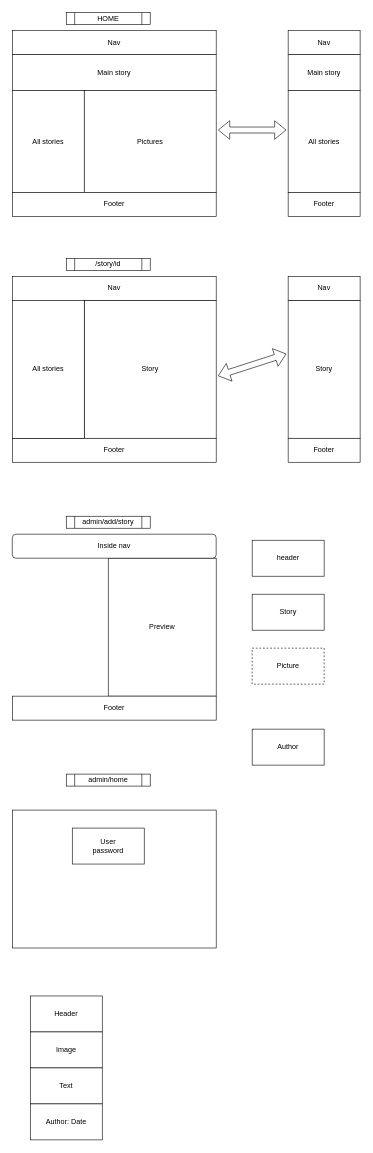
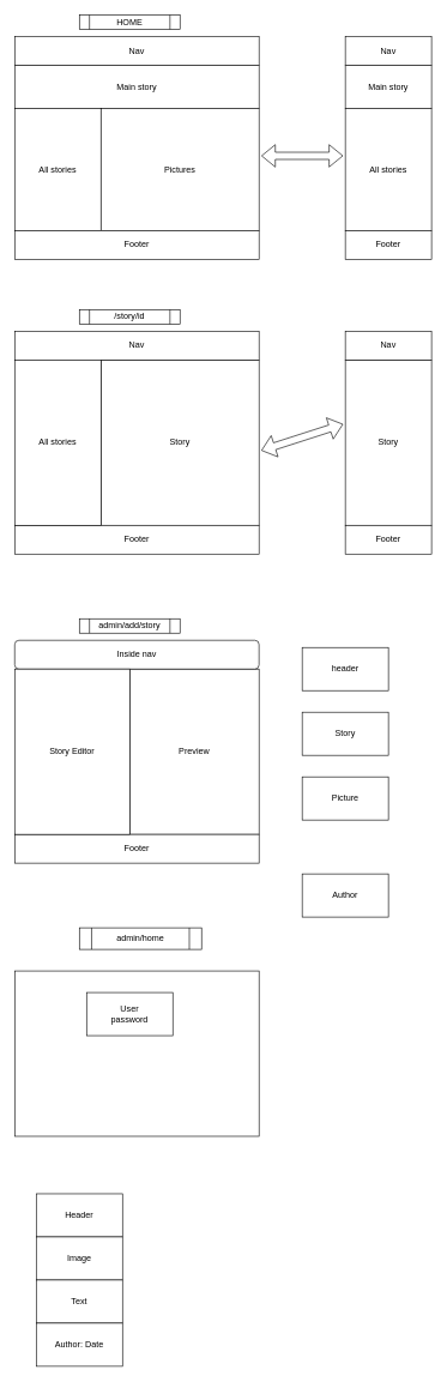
  <mxCell id="0" />
  <mxCell id="1" parent="0" />
  <mxCell id="2" value="Main story" style="rounded=0;whiteSpace=wrap;html=1;" parent="1" vertex="1"><mxGeometry x="20" y="90" width="340" height="60" as="geometry" /></mxCell>
  <mxCell id="3" value="All stories" style="rounded=0;whiteSpace=wrap;html=1;" parent="1" vertex="1"><mxGeometry x="20" y="150" width="120" height="170" as="geometry" /></mxCell>
  <mxCell id="4" value="Pictures" style="rounded=0;whiteSpace=wrap;html=1;" parent="1" vertex="1"><mxGeometry x="140" y="150" width="220" height="170" as="geometry" /></mxCell>
  <mxCell id="5" value="Nav" style="rounded=0;whiteSpace=wrap;html=1;" parent="1" vertex="1"><mxGeometry x="20" y="50" width="340" height="40" as="geometry" /></mxCell>
  <mxCell id="6" value="Footer" style="rounded=0;whiteSpace=wrap;html=1;" parent="1" vertex="1"><mxGeometry x="20" y="320" width="340" height="40" as="geometry" /></mxCell>
  <mxCell id="7" value="Main story" style="rounded=0;whiteSpace=wrap;html=1;" parent="1" vertex="1"><mxGeometry x="480" y="90" width="120" height="60" as="geometry" /></mxCell>
  <mxCell id="8" value="All stories" style="rounded=0;whiteSpace=wrap;html=1;" parent="1" vertex="1"><mxGeometry x="480" y="150" width="120" height="170" as="geometry" /></mxCell>
  <mxCell id="9" value="Nav" style="rounded=0;whiteSpace=wrap;html=1;" parent="1" vertex="1"><mxGeometry x="480" y="50" width="120" height="40" as="geometry" /></mxCell>
  <mxCell id="10" value="Footer" style="rounded=0;whiteSpace=wrap;html=1;" parent="1" vertex="1"><mxGeometry x="480" y="320" width="120" height="40" as="geometry" /></mxCell>
  <mxCell id="11" value="" style="shape=flexArrow;endArrow=classic;startArrow=classic;html=1;entryX=-0.025;entryY=0.388;entryDx=0;entryDy=0;entryPerimeter=0;exitX=1.014;exitY=0.388;exitDx=0;exitDy=0;exitPerimeter=0;" parent="1" source="4" target="8" edge="1"><mxGeometry width="100" height="100" relative="1" as="geometry"><mxPoint x="250" y="250" as="sourcePoint" /><mxPoint x="350" y="150" as="targetPoint" /></mxGeometry></mxCell>
  <mxCell id="12" value="HOME" style="shape=process;whiteSpace=wrap;html=1;backgroundOutline=1;" parent="1" vertex="1"><mxGeometry x="110" y="20" width="140" height="20" as="geometry" /></mxCell>
  <mxCell id="13" value="Story" style="rounded=0;whiteSpace=wrap;html=1;" parent="1" vertex="1"><mxGeometry x="140" y="500" width="220" height="230" as="geometry" /></mxCell>
  <mxCell id="14" value="Nav" style="rounded=0;whiteSpace=wrap;html=1;" parent="1" vertex="1"><mxGeometry x="20" y="460" width="340" height="40" as="geometry" /></mxCell>
  <mxCell id="15" value="Footer" style="rounded=0;whiteSpace=wrap;html=1;" parent="1" vertex="1"><mxGeometry x="20" y="730" width="340" height="40" as="geometry" /></mxCell>
  <mxCell id="16" value="/story/id" style="shape=process;whiteSpace=wrap;html=1;backgroundOutline=1;" parent="1" vertex="1"><mxGeometry x="110" y="430" width="140" height="20" as="geometry" /></mxCell>
  <mxCell id="17" value="All stories" style="rounded=0;whiteSpace=wrap;html=1;" parent="1" vertex="1"><mxGeometry x="20" y="500" width="120" height="230" as="geometry" /></mxCell>
  <mxCell id="18" value="Story" style="rounded=0;whiteSpace=wrap;html=1;" parent="1" vertex="1"><mxGeometry x="480" y="500" width="120" height="230" as="geometry" /></mxCell>
  <mxCell id="19" value="Nav" style="rounded=0;whiteSpace=wrap;html=1;" parent="1" vertex="1"><mxGeometry x="480" y="460" width="120" height="40" as="geometry" /></mxCell>
  <mxCell id="20" value="Footer" style="rounded=0;whiteSpace=wrap;html=1;" parent="1" vertex="1"><mxGeometry x="480" y="730" width="120" height="40" as="geometry" /></mxCell>
  <mxCell id="21" value="" style="shape=flexArrow;endArrow=classic;startArrow=classic;html=1;entryX=-0.025;entryY=0.388;entryDx=0;entryDy=0;entryPerimeter=0;exitX=1.014;exitY=0.388;exitDx=0;exitDy=0;exitPerimeter=0;" parent="1" target="18" edge="1"><mxGeometry width="100" height="100" relative="1" as="geometry"><mxPoint x="363.08" y="625.96" as="sourcePoint" /><mxPoint x="350" y="560" as="targetPoint" /></mxGeometry></mxCell>
  <mxCell id="22" value="Preview" style="rounded=0;whiteSpace=wrap;html=1;" parent="1" vertex="1"><mxGeometry x="180" y="930" width="180" height="230" as="geometry" /></mxCell>
  <mxCell id="23" value="Inside nav" style="whiteSpace=wrap;html=1;rounded=1;" parent="1" vertex="1"><mxGeometry x="20" y="890" width="340" height="40" as="geometry" /></mxCell>
  <mxCell id="24" value="Footer" style="rounded=0;whiteSpace=wrap;html=1;" parent="1" vertex="1"><mxGeometry x="20" y="1160" width="340" height="40" as="geometry" /></mxCell>
  <mxCell id="25" value="admin/add/story" style="shape=process;whiteSpace=wrap;html=1;backgroundOutline=1;" parent="1" vertex="1"><mxGeometry x="110" y="860" width="140" height="20" as="geometry" /></mxCell>
- <mxCell id="27" value="admin/home" style="shape=process;whiteSpace=wrap;html=1;backgroundOutline=1;" parent="1" vertex="1"><mxGeometry x="110" y="1290" width="140" height="20" as="geometry" /></mxCell>
+ <mxCell id="26" value="Story Editor" style="rounded=0;whiteSpace=wrap;html=1;" parent="1" vertex="1"><mxGeometry x="20" y="930" width="160" height="230" as="geometry" /></mxCell>
+ <mxCell id="27" value="admin/home" style="shape=process;whiteSpace=wrap;html=1;backgroundOutline=1;" parent="1" vertex="1"><mxGeometry x="110" y="1290" width="170" height="30" as="geometry" /></mxCell>
  <mxCell id="28" value="" style="rounded=0;whiteSpace=wrap;html=1;" parent="1" vertex="1"><mxGeometry x="20" y="1350" width="340" height="230" as="geometry" /></mxCell>
  <mxCell id="29" value="User&lt;br&gt;password" style="rounded=0;whiteSpace=wrap;html=1;" parent="1" vertex="1"><mxGeometry x="120" y="1380" width="120" height="60" as="geometry" /></mxCell>
  <mxCell id="30" value="header" style="rounded=0;whiteSpace=wrap;html=1;" parent="1" vertex="1"><mxGeometry x="420" y="900" width="120" height="60" as="geometry" /></mxCell>
  <mxCell id="31" value="Story" style="rounded=0;whiteSpace=wrap;html=1;" parent="1" vertex="1"><mxGeometry x="420" y="990" width="120" height="60" as="geometry" /></mxCell>
- <mxCell id="32" value="Picture" style="rounded=0;whiteSpace=wrap;html=1;dashed=1;" parent="1" vertex="1"><mxGeometry x="420" y="1080" width="120" height="60" as="geometry" /></mxCell>
+ <mxCell id="32" value="Picture" style="rounded=0;whiteSpace=wrap;html=1;" parent="1" vertex="1"><mxGeometry x="420" y="1080" width="120" height="60" as="geometry" /></mxCell>
  <mxCell id="33" value="Author" style="rounded=0;whiteSpace=wrap;html=1;" parent="1" vertex="1"><mxGeometry x="420" y="1215" width="120" height="60" as="geometry" /></mxCell>
  <mxCell id="34" value="Header" style="rounded=0;whiteSpace=wrap;html=1;" parent="1" vertex="1"><mxGeometry x="50" y="1660" width="120" height="60" as="geometry" /></mxCell>
  <mxCell id="35" value="Image" style="rounded=0;whiteSpace=wrap;html=1;" parent="1" vertex="1"><mxGeometry x="50" y="1720" width="120" height="60" as="geometry" /></mxCell>
  <mxCell id="36" value="Text" style="rounded=0;whiteSpace=wrap;html=1;" parent="1" vertex="1"><mxGeometry x="50" y="1780" width="120" height="60" as="geometry" /></mxCell>
  <mxCell id="37" value="Author: Date" style="rounded=0;whiteSpace=wrap;html=1;" parent="1" vertex="1"><mxGeometry x="50" y="1840" width="120" height="60" as="geometry" /></mxCell>
